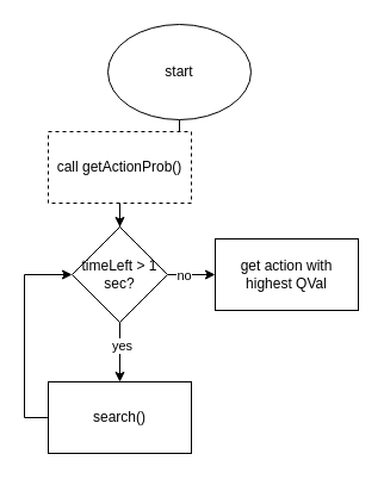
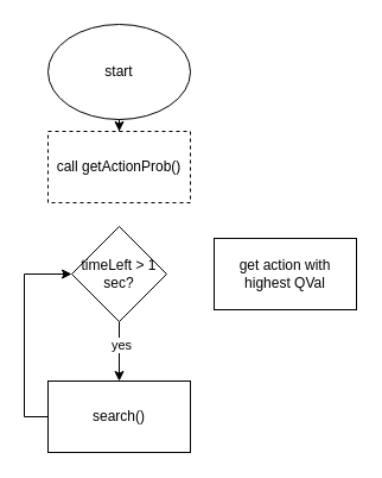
  <mxCell id="0" />
  <mxCell id="1" parent="0" />
  <mxCell id="2" value="" style="edgeStyle=orthogonalEdgeStyle;rounded=0;orthogonalLoop=1;jettySize=auto;html=1;" parent="1" source="3" target="5" edge="1"><mxGeometry relative="1" as="geometry" /></mxCell>
- <mxCell id="3" value="start" style="ellipse;whiteSpace=wrap;html=1;" parent="1" vertex="1"><mxGeometry x="90" y="20" width="120" height="80" as="geometry" /></mxCell>
- <mxCell id="4" value="" style="edgeStyle=orthogonalEdgeStyle;rounded=0;orthogonalLoop=1;jettySize=auto;html=1;" parent="1" source="5" target="12" edge="1"><mxGeometry relative="1" as="geometry" /></mxCell>
+ <mxCell id="3" value="start" style="ellipse;whiteSpace=wrap;html=1;" parent="1" vertex="1"><mxGeometry x="40" y="20" width="120" height="80" as="geometry" /></mxCell>
  <mxCell id="5" value="call getActionProb()" style="whiteSpace=wrap;html=1;dashed=1;" parent="1" vertex="1"><mxGeometry x="40" y="110" width="120" height="60" as="geometry" /></mxCell>
  <mxCell id="6" style="edgeStyle=orthogonalEdgeStyle;rounded=0;orthogonalLoop=1;jettySize=auto;html=1;" parent="1" source="7" target="12" edge="1"><mxGeometry relative="1" as="geometry"><mxPoint x="20" y="230" as="targetPoint" /><Array as="points"><mxPoint x="20" y="350" /><mxPoint x="20" y="230" /></Array></mxGeometry></mxCell>
  <mxCell id="7" value="search()" style="whiteSpace=wrap;html=1;" parent="1" vertex="1"><mxGeometry x="40" y="320" width="120" height="60" as="geometry" /></mxCell>
  <mxCell id="8" value="" style="edgeStyle=orthogonalEdgeStyle;rounded=0;orthogonalLoop=1;jettySize=auto;html=1;" parent="1" source="12" target="7" edge="1"><mxGeometry relative="1" as="geometry" /></mxCell>
  <mxCell id="9" value="yes" style="edgeLabel;html=1;align=center;verticalAlign=middle;resizable=0;points=[];" parent="8" vertex="1" connectable="0"><mxGeometry x="-0.24" y="1" relative="1" as="geometry"><mxPoint as="offset" /></mxGeometry></mxCell>
- <mxCell id="10" value="" style="edgeStyle=orthogonalEdgeStyle;rounded=0;orthogonalLoop=1;jettySize=auto;html=1;" parent="1" source="12" target="13" edge="1"><mxGeometry relative="1" as="geometry" /></mxCell>
- <mxCell id="11" value="no" style="edgeLabel;html=1;align=center;verticalAlign=middle;resizable=0;points=[];" parent="10" vertex="1" connectable="0"><mxGeometry x="-0.333" relative="1" as="geometry"><mxPoint as="offset" /></mxGeometry></mxCell>
  <mxCell id="12" value="timeLeft &amp;gt; 1 sec?" style="rhombus;whiteSpace=wrap;html=1;" parent="1" vertex="1"><mxGeometry x="60" y="190" width="80" height="80" as="geometry" /></mxCell>
  <mxCell id="13" value="get action with highest QVal" style="whiteSpace=wrap;html=1;" parent="1" vertex="1"><mxGeometry x="180" y="200" width="120" height="60" as="geometry" /></mxCell>
